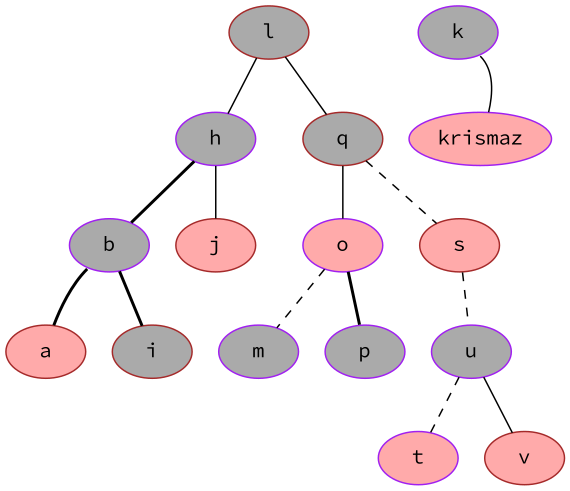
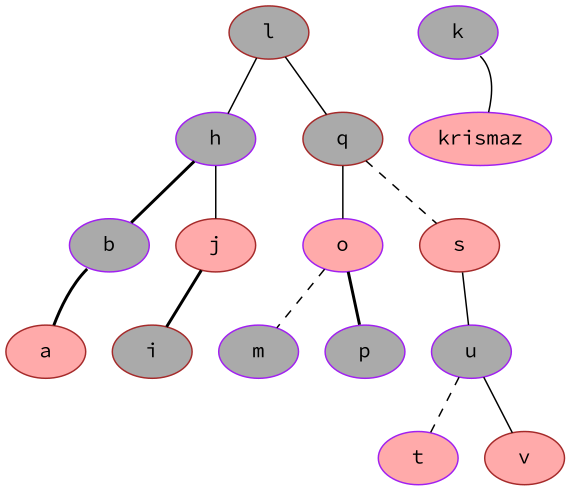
  graph {
    fontname="Source Code Pro"
    node [color=purple fillcolor="#AAAAAA" fontname="Source Code Pro" style=filled]
    edge [fontname="Source Code Pro" style=solid]
    n1 [color=brown label=l]
    n2 [label=h]
    n3 [color=brown label=q]
    n4 [label=b]
    n5 [color=brown fillcolor="#FFAAAA" label=j]
    n6 [fillcolor="#FFAAAA" label=o]
    n7 [color=brown fillcolor="#FFAAAA" label=s]
    n8 [color=brown fillcolor="#FFAAAA" label=a]
    n9 [color=brown label=i]
    n10 [label=k]
    n11 [fillcolor="#FFAAAA" label=krismaz]
    n12 [label=m]
    n13 [label=p]
    n14 [label=u]
    n15 [fillcolor="#FFAAAA" label=t]
    n16 [color=brown fillcolor="#FFAAAA" label=v]
    n1 -- n2
    n1 -- n3
    n2 -- n4 [style=bold]
    n2 -- n5
    n3 -- n6
    n3 -- n7 [style=dashed]
    n4 -- n8 [style=bold tailport=sw]
-   n4 -- n9 [style=bold]
+   n5 -- n9 [style=bold]
    n6 -- n12 [style=dashed]
    n6 -- n13 [style=bold]
-   n7 -- n14 [style=dashed]
+   n7 -- n14
    n10 -- n11 [tailport=se]
    n14 -- n15 [style=dashed]
    n14 -- n16
  }
